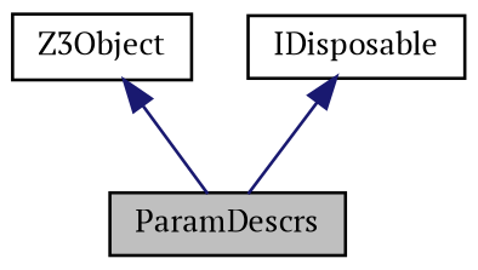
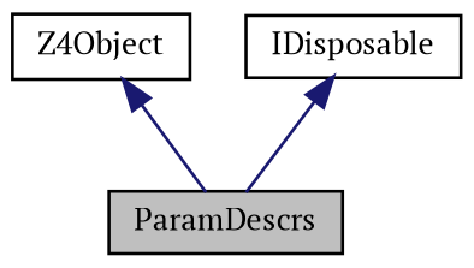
  digraph {
    fontname="PT Serif"
    node [color=black fillcolor=white fontname="PT Serif" fontsize=10 shape=record style=filled]
    edge [color=midnightblue dir=back fontname="PT Serif" fontsize=10 labelfontname=Helvetica labelfontsize=10 style=solid]
    n1 [fillcolor=grey75 fontcolor=black height=0.2 label=ParamDescrs width=0.4]
-   n2 [height=0.2 label=Z3Object width=0.4]
+   n2 [height=0.2 label=Z4Object width=0.4]
    n3 [height=0.2 label=IDisposable width=0.4]
    n2 -> n1
    n3 -> n1
  }
